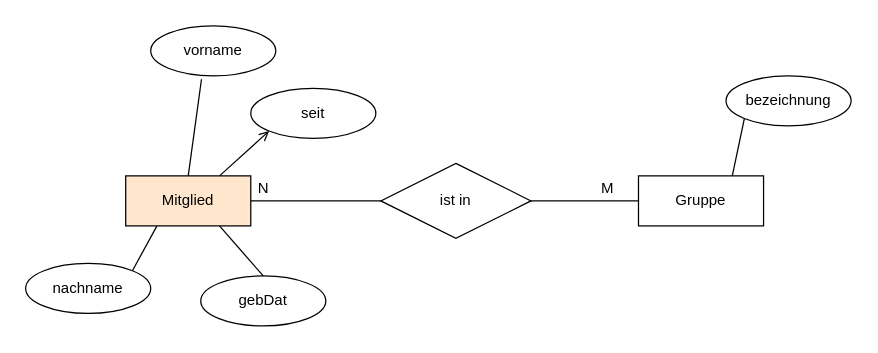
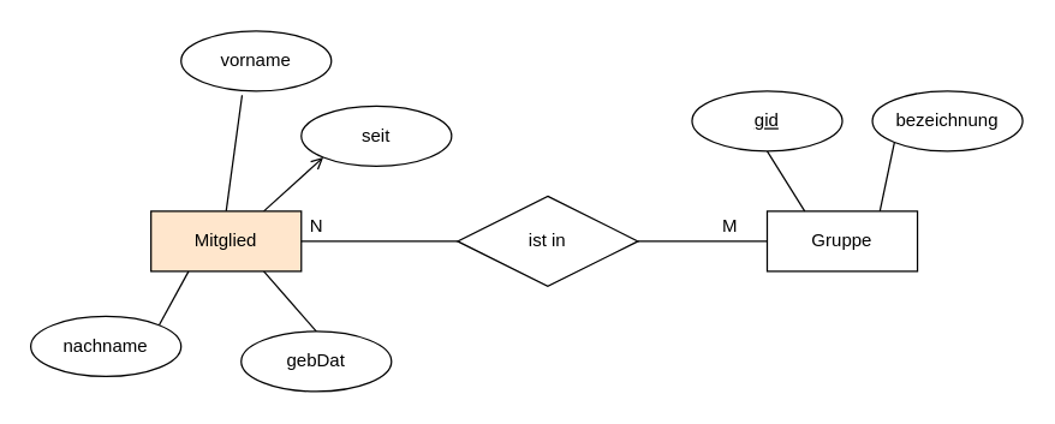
  <mxCell id="0" />
  <mxCell id="1" parent="0" />
  <mxCell id="2" style="edgeStyle=none;html=1;exitX=0.5;exitY=0;exitDx=0;exitDy=0;entryX=0.406;entryY=1.069;entryDx=0;entryDy=0;entryPerimeter=0;endArrow=none;endFill=0;" edge="1" parent="1" source="6" target="13"><mxGeometry relative="1" as="geometry" /></mxCell>
  <mxCell id="3" style="edgeStyle=none;html=1;exitX=0.75;exitY=0;exitDx=0;exitDy=0;entryX=0;entryY=1;entryDx=0;entryDy=0;endArrow=open;endFill=0;" edge="1" parent="1" source="6" target="15"><mxGeometry relative="1" as="geometry" /></mxCell>
  <mxCell id="4" style="edgeStyle=none;html=1;exitX=0.25;exitY=1;exitDx=0;exitDy=0;entryX=1;entryY=0;entryDx=0;entryDy=0;endArrow=none;endFill=0;" edge="1" parent="1" source="6" target="14"><mxGeometry relative="1" as="geometry" /></mxCell>
  <mxCell id="5" style="edgeStyle=none;html=1;exitX=0.75;exitY=1;exitDx=0;exitDy=0;entryX=0.5;entryY=0;entryDx=0;entryDy=0;endArrow=none;endFill=0;" edge="1" parent="1" source="6" target="20"><mxGeometry relative="1" as="geometry" /></mxCell>
  <mxCell id="6" value="Mitglied" style="whiteSpace=wrap;html=1;align=center;fillColor=#ffe6cc;" vertex="1" parent="1"><mxGeometry x="100" y="140" width="100" height="40" as="geometry" /></mxCell>
  <mxCell id="7" value="Gruppe" style="whiteSpace=wrap;html=1;align=center;" vertex="1" parent="1"><mxGeometry x="510" y="140" width="100" height="40" as="geometry" /></mxCell>
  <mxCell id="8" style="edgeStyle=none;html=1;exitX=1;exitY=0.5;exitDx=0;exitDy=0;entryX=0;entryY=0.5;entryDx=0;entryDy=0;endArrow=none;endFill=0;" edge="1" parent="1" source="10" target="7"><mxGeometry relative="1" as="geometry" /></mxCell>
  <mxCell id="9" style="edgeStyle=none;html=1;exitX=0;exitY=0.5;exitDx=0;exitDy=0;entryX=1;entryY=0.5;entryDx=0;entryDy=0;endArrow=none;endFill=0;" edge="1" parent="1" source="10" target="6"><mxGeometry relative="1" as="geometry" /></mxCell>
  <mxCell id="10" value="ist in" style="shape=rhombus;perimeter=rhombusPerimeter;whiteSpace=wrap;html=1;align=center;" vertex="1" parent="1"><mxGeometry x="304" y="130" width="120" height="60" as="geometry" /></mxCell>
+ <mxCell id="11" style="edgeStyle=none;html=1;exitX=0.5;exitY=1;exitDx=0;exitDy=0;entryX=0.25;entryY=0;entryDx=0;entryDy=0;endArrow=none;endFill=0;" edge="1" parent="1" source="12" target="7"><mxGeometry relative="1" as="geometry" /></mxCell>
+ <mxCell id="12" value="&lt;u&gt;gid&lt;/u&gt;" style="ellipse;whiteSpace=wrap;html=1;align=center;" vertex="1" parent="1"><mxGeometry x="460" y="60" width="100" height="40" as="geometry" /></mxCell>
  <mxCell id="13" value="vorname" style="ellipse;whiteSpace=wrap;html=1;align=center;" vertex="1" parent="1"><mxGeometry x="120" y="20" width="100" height="40" as="geometry" /></mxCell>
  <mxCell id="14" value="nachname" style="ellipse;whiteSpace=wrap;html=1;align=center;" vertex="1" parent="1"><mxGeometry x="20" y="210" width="100" height="40" as="geometry" /></mxCell>
  <mxCell id="15" value="seit" style="ellipse;whiteSpace=wrap;html=1;align=center;" vertex="1" parent="1"><mxGeometry x="200" y="70" width="100" height="40" as="geometry" /></mxCell>
  <mxCell id="16" style="edgeStyle=none;html=1;exitX=0;exitY=1;exitDx=0;exitDy=0;entryX=0.75;entryY=0;entryDx=0;entryDy=0;endArrow=none;endFill=0;" edge="1" parent="1" source="17" target="7"><mxGeometry relative="1" as="geometry" /></mxCell>
  <mxCell id="17" value="bezeichnung" style="ellipse;whiteSpace=wrap;html=1;align=center;" vertex="1" parent="1"><mxGeometry x="580" y="60" width="100" height="40" as="geometry" /></mxCell>
  <mxCell id="18" value="N" style="text;html=1;align=center;verticalAlign=middle;resizable=0;points=[];autosize=1;strokeColor=none;" vertex="1" parent="1"><mxGeometry x="200" y="140" width="20" height="20" as="geometry" /></mxCell>
  <mxCell id="19" value="M" style="text;html=1;align=center;verticalAlign=middle;resizable=0;points=[];autosize=1;strokeColor=none;" vertex="1" parent="1"><mxGeometry x="470" y="140" width="30" height="20" as="geometry" /></mxCell>
  <mxCell id="20" value="gebDat" style="ellipse;whiteSpace=wrap;html=1;align=center;" vertex="1" parent="1"><mxGeometry x="160" y="220" width="100" height="40" as="geometry" /></mxCell>
